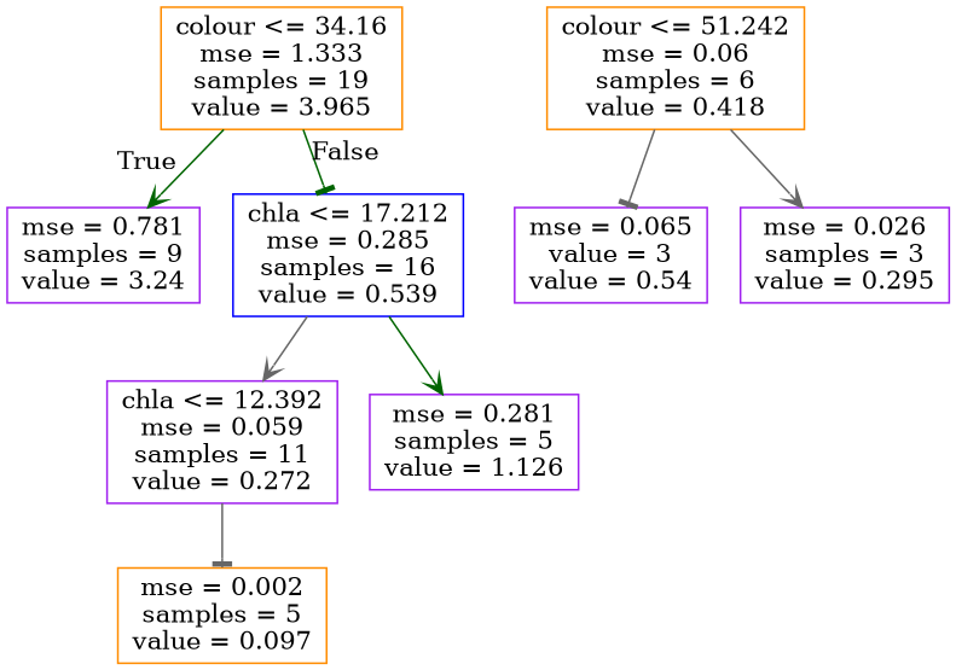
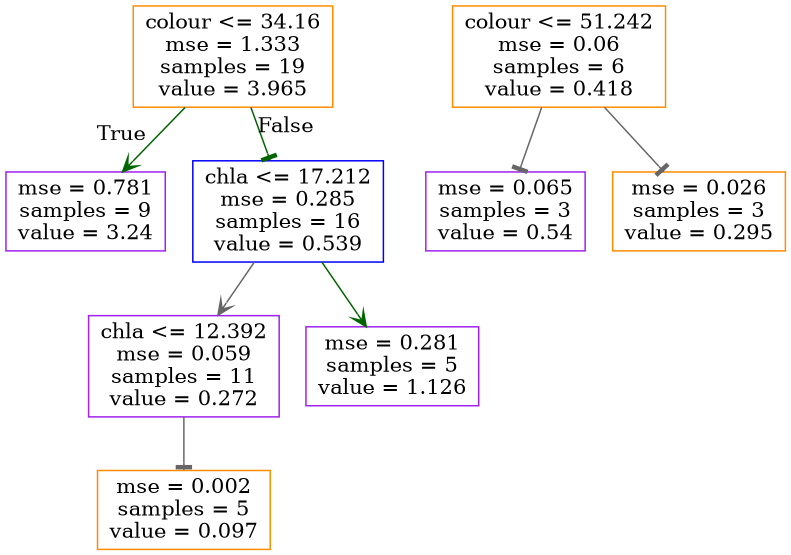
  digraph {
    node [color=darkorange shape=box]
    edge [arrowhead=tee color=gray40]
    n1 [label="colour <= 34.16\nmse = 1.333\nsamples = 19\nvalue = 3.965"]
    n2 [color=purple label="mse = 0.781\nsamples = 9\nvalue = 3.24"]
    n3 [color=blue label="chla <= 17.212\nmse = 0.285\nsamples = 16\nvalue = 0.539"]
    n4 [color=purple label="chla <= 12.392\nmse = 0.059\nsamples = 11\nvalue = 0.272"]
    n5 [color=purple label="mse = 0.281\nsamples = 5\nvalue = 1.126"]
    n6 [label="mse = 0.002\nsamples = 5\nvalue = 0.097"]
    n7 [label="colour <= 51.242\nmse = 0.06\nsamples = 6\nvalue = 0.418"]
-   n8 [color=purple label="mse = 0.065\nvalue = 3\nvalue = 0.54"]
-   n9 [color=purple label="mse = 0.026\nsamples = 3\nvalue = 0.295"]
+   n8 [color=purple label="mse = 0.065\nsamples = 3\nvalue = 0.54"]
+   n9 [label="mse = 0.026\nsamples = 3\nvalue = 0.295"]
    n1 -> n2 [arrowhead=vee color=darkgreen headlabel=True labelangle=45 labeldistance=2.5]
    n1 -> n3 [color=darkgreen headlabel=False labelangle=-45 labeldistance=2.5]
    n3 -> n4 [arrowhead=vee]
    n3 -> n5 [arrowhead=vee color=darkgreen]
    n4 -> n6
    n7 -> n8
-   n7 -> n9 [arrowhead=vee]
+   n7 -> n9
  }
